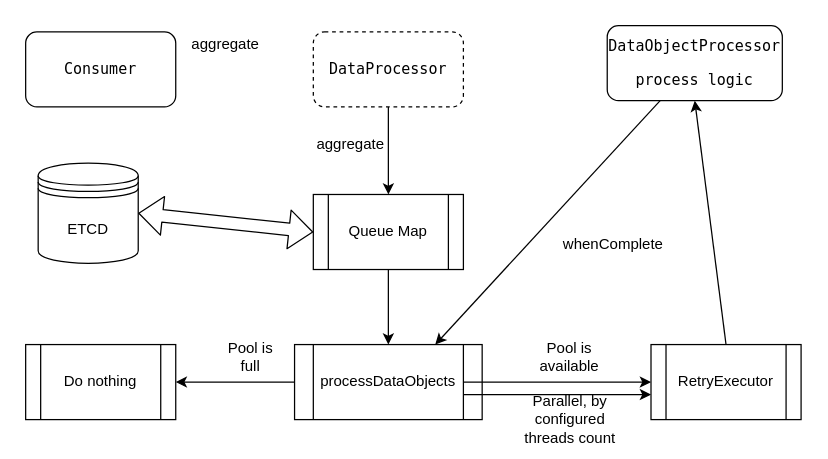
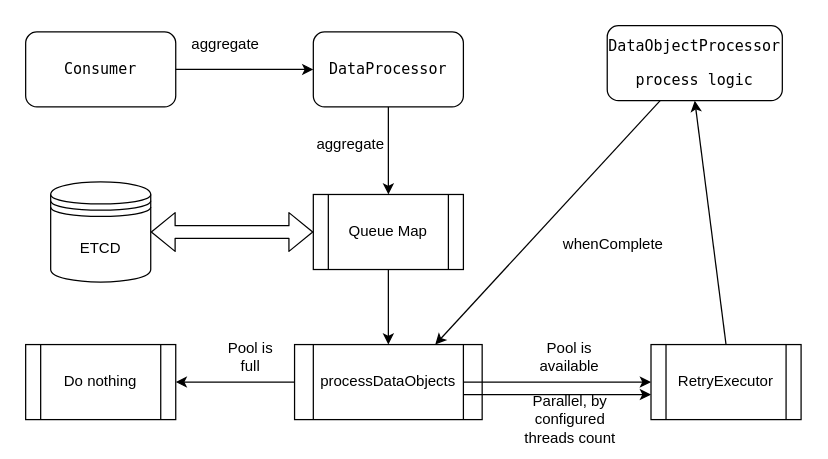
  <mxCell id="0" />
  <mxCell id="1" parent="0" />
- <mxCell id="2" value="&lt;pre class=&quot;editorPreview&quot;&gt;&lt;code class=&quot;editorPreview&quot;&gt;DataProcessor&lt;/code&gt;&lt;/pre&gt;" style="rounded=1;whiteSpace=wrap;html=1;dashed=1;" parent="1" vertex="1"><mxGeometry x="250" y="25" width="120" height="60" as="geometry" /></mxCell>
+ <mxCell id="2" value="&lt;pre class=&quot;editorPreview&quot;&gt;&lt;code class=&quot;editorPreview&quot;&gt;DataProcessor&lt;/code&gt;&lt;/pre&gt;" style="rounded=1;whiteSpace=wrap;html=1;" parent="1" vertex="1"><mxGeometry x="250" y="25" width="120" height="60" as="geometry" /></mxCell>
  <mxCell id="3" value="&lt;pre class=&quot;editorPreview&quot;&gt;&lt;code class=&quot;editorPreview&quot;&gt;Consumer&lt;/code&gt;&lt;/pre&gt;" style="rounded=1;whiteSpace=wrap;html=1;" parent="1" vertex="1"><mxGeometry x="20" y="25" width="120" height="60" as="geometry" /></mxCell>
+ <mxCell id="4" value="" style="endArrow=classic;html=1;exitX=1;exitY=0.5;exitDx=0;exitDy=0;entryX=0;entryY=0.5;entryDx=0;entryDy=0;" parent="1" source="3" target="2" edge="1"><mxGeometry width="50" height="50" relative="1" as="geometry"><mxPoint x="390" y="95" as="sourcePoint" /><mxPoint x="440" y="45" as="targetPoint" /></mxGeometry></mxCell>
  <mxCell id="5" value="&lt;pre class=&quot;editorPreview&quot;&gt;&lt;code class=&quot;editorPreview&quot;&gt;DataObjectProcessor&lt;/code&gt;&lt;/pre&gt;&lt;pre class=&quot;editorPreview&quot;&gt;&lt;code class=&quot;editorPreview&quot;&gt;process logic&lt;/code&gt;&lt;/pre&gt;" style="rounded=1;whiteSpace=wrap;html=1;" parent="1" vertex="1"><mxGeometry x="485" y="20" width="140" height="60" as="geometry" /></mxCell>
  <mxCell id="6" value="aggregate" style="text;html=1;strokeColor=none;fillColor=none;align=center;verticalAlign=middle;whiteSpace=wrap;rounded=0;" parent="1" vertex="1"><mxGeometry x="160" y="25" width="40" height="20" as="geometry" /></mxCell>
  <mxCell id="7" value="" style="endArrow=classic;html=1;exitX=0.5;exitY=1;exitDx=0;exitDy=0;" parent="1" source="2" edge="1"><mxGeometry width="50" height="50" relative="1" as="geometry"><mxPoint x="380" y="105" as="sourcePoint" /><mxPoint x="310" y="155" as="targetPoint" /></mxGeometry></mxCell>
  <mxCell id="8" value="processDataObjects" style="shape=process;whiteSpace=wrap;html=1;backgroundOutline=1;" parent="1" vertex="1"><mxGeometry x="235" y="275" width="150" height="60" as="geometry" /></mxCell>
  <mxCell id="9" value="RetryExecutor" style="shape=process;whiteSpace=wrap;html=1;backgroundOutline=1;" parent="1" vertex="1"><mxGeometry x="520" y="275" width="120" height="60" as="geometry" /></mxCell>
  <mxCell id="10" value="aggregate" style="text;html=1;strokeColor=none;fillColor=none;align=center;verticalAlign=middle;whiteSpace=wrap;rounded=0;" parent="1" vertex="1"><mxGeometry x="260" y="105" width="40" height="20" as="geometry" /></mxCell>
  <mxCell id="11" value="" style="endArrow=classic;html=1;exitX=0;exitY=0.5;exitDx=0;exitDy=0;entryX=1;entryY=0.5;entryDx=0;entryDy=0;" parent="1" source="8" target="13" edge="1"><mxGeometry width="50" height="50" relative="1" as="geometry"><mxPoint x="200" y="305" as="sourcePoint" /><mxPoint x="200" y="375" as="targetPoint" /></mxGeometry></mxCell>
  <mxCell id="12" value="Pool is full" style="text;html=1;strokeColor=none;fillColor=none;align=center;verticalAlign=middle;whiteSpace=wrap;rounded=0;" parent="1" vertex="1"><mxGeometry x="180" y="275" width="40" height="20" as="geometry" /></mxCell>
  <mxCell id="13" value="Do nothing" style="shape=process;whiteSpace=wrap;html=1;backgroundOutline=1;" parent="1" vertex="1"><mxGeometry x="20" y="275" width="120" height="60" as="geometry" /></mxCell>
  <mxCell id="14" value="" style="endArrow=classic;html=1;exitX=1;exitY=0.5;exitDx=0;exitDy=0;entryX=0;entryY=0.5;entryDx=0;entryDy=0;" parent="1" target="9" edge="1"><mxGeometry width="50" height="50" relative="1" as="geometry"><mxPoint x="370" y="305" as="sourcePoint" /><mxPoint x="480" y="305" as="targetPoint" /></mxGeometry></mxCell>
  <mxCell id="15" value="Pool is available" style="text;html=1;strokeColor=none;fillColor=none;align=center;verticalAlign=middle;whiteSpace=wrap;rounded=0;" parent="1" vertex="1"><mxGeometry x="435" y="275" width="40" height="20" as="geometry" /></mxCell>
  <mxCell id="16" value="Queue Map" style="shape=process;whiteSpace=wrap;html=1;backgroundOutline=1;" parent="1" vertex="1"><mxGeometry x="250" y="155" width="120" height="60" as="geometry" /></mxCell>
  <mxCell id="17" value="Parallel, by configured threads count" style="text;html=1;strokeColor=none;fillColor=none;align=center;verticalAlign=middle;whiteSpace=wrap;rounded=0;" parent="1" vertex="1"><mxGeometry x="417.5" y="325" width="75" height="20" as="geometry" /></mxCell>
  <mxCell id="18" value="" style="endArrow=classic;html=1;exitX=0.5;exitY=0;exitDx=0;exitDy=0;entryX=0.5;entryY=1;entryDx=0;entryDy=0;" parent="1" source="9" target="5" edge="1"><mxGeometry width="50" height="50" relative="1" as="geometry"><mxPoint x="580" y="255" as="sourcePoint" /><mxPoint x="630" y="205" as="targetPoint" /></mxGeometry></mxCell>
  <mxCell id="19" value="" style="endArrow=classic;html=1;exitX=0.5;exitY=1;exitDx=0;exitDy=0;entryX=0.5;entryY=0;entryDx=0;entryDy=0;" parent="1" source="16" target="8" edge="1"><mxGeometry width="50" height="50" relative="1" as="geometry"><mxPoint x="470" y="225" as="sourcePoint" /><mxPoint x="520" y="175" as="targetPoint" /></mxGeometry></mxCell>
  <mxCell id="20" value="" style="endArrow=classic;html=1;entryX=0.75;entryY=0;entryDx=0;entryDy=0;" parent="1" source="5" target="8" edge="1"><mxGeometry width="50" height="50" relative="1" as="geometry"><mxPoint x="490" y="155" as="sourcePoint" /><mxPoint x="540" y="105" as="targetPoint" /></mxGeometry></mxCell>
  <mxCell id="21" value="whenComplete" style="text;html=1;strokeColor=none;fillColor=none;align=center;verticalAlign=middle;whiteSpace=wrap;rounded=0;" parent="1" vertex="1"><mxGeometry x="470" y="185" width="40" height="20" as="geometry" /></mxCell>
  <mxCell id="22" value="" style="endArrow=classic;html=1;" parent="1" edge="1"><mxGeometry width="50" height="50" relative="1" as="geometry"><mxPoint x="370" y="315" as="sourcePoint" /><mxPoint x="520" y="315" as="targetPoint" /></mxGeometry></mxCell>
- <mxCell id="23" value="ETCD" style="shape=datastore;whiteSpace=wrap;html=1;" vertex="1" parent="1"><mxGeometry x="30" y="130" width="80" height="80" as="geometry" /></mxCell>
+ <mxCell id="23" value="ETCD" style="shape=datastore;whiteSpace=wrap;html=1;" vertex="1" parent="1"><mxGeometry x="40" y="145" width="80" height="80" as="geometry" /></mxCell>
  <mxCell id="24" value="" style="endArrow=classic;startArrow=classic;html=1;exitX=1;exitY=0.5;exitDx=0;exitDy=0;entryX=0;entryY=0.5;entryDx=0;entryDy=0;shape=flexArrow;strokeWidth=1;" edge="1" parent="1" source="23" target="16"><mxGeometry width="50" height="50" relative="1" as="geometry"><mxPoint x="170" y="215" as="sourcePoint" /><mxPoint x="220" y="165" as="targetPoint" /></mxGeometry></mxCell>
